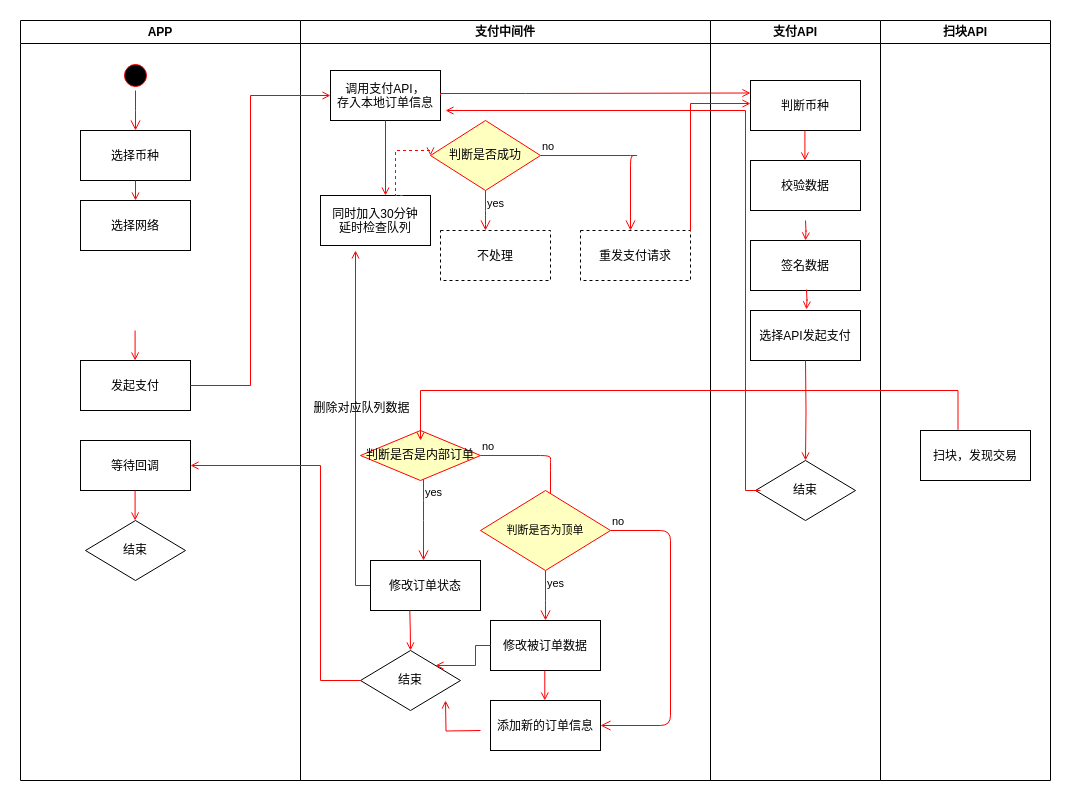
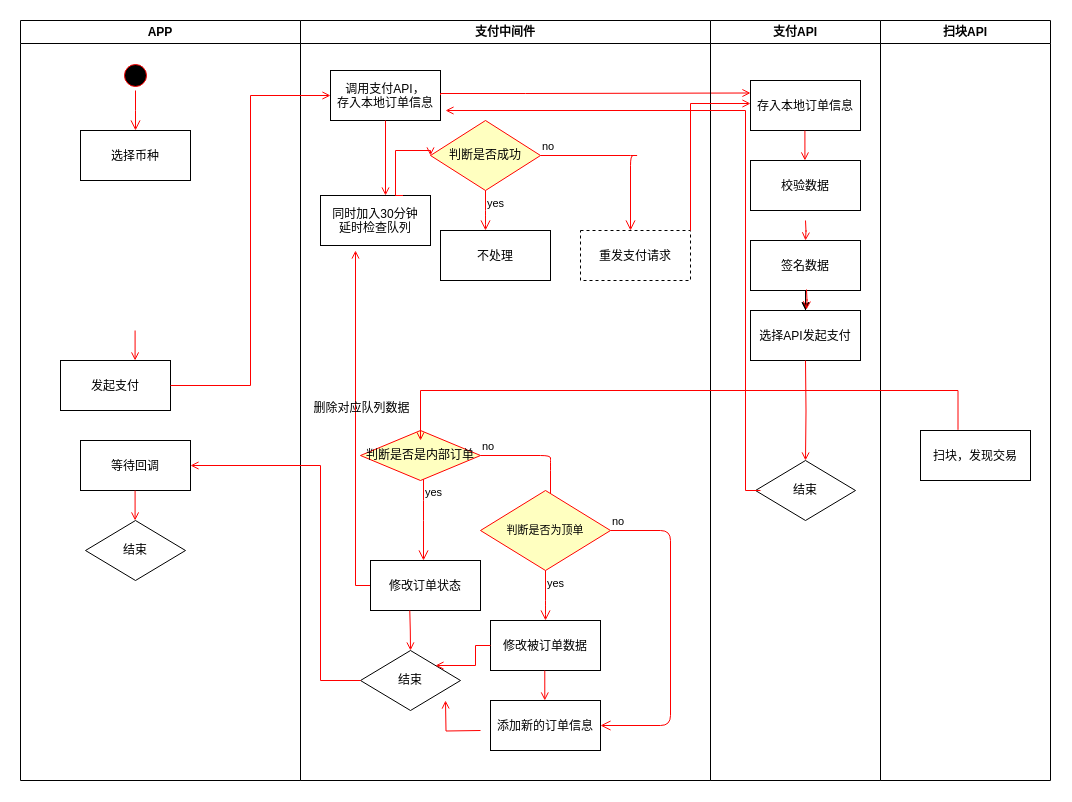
  <mxCell id="0" />
  <mxCell id="1" parent="0" />
  <mxCell id="2" value="APP" style="swimlane;whiteSpace=wrap" vertex="1" parent="1"><mxGeometry x="20" y="20" width="280" height="760" as="geometry" /></mxCell>
  <mxCell id="3" value="" style="ellipse;shape=startState;fillColor=#000000;strokeColor=#ff0000;" vertex="1" parent="2"><mxGeometry x="100" y="40" width="30" height="30" as="geometry" /></mxCell>
  <mxCell id="4" value="" style="edgeStyle=elbowEdgeStyle;elbow=horizontal;verticalAlign=bottom;endArrow=open;endSize=8;strokeColor=#FF0000;endFill=1;rounded=0" edge="1" parent="2" source="3" target="5"><mxGeometry x="100" y="40" as="geometry"><mxPoint x="115" y="110" as="targetPoint" /></mxGeometry></mxCell>
  <mxCell id="5" value="选择币种" style="" vertex="1" parent="2"><mxGeometry x="60" y="110" width="110" height="50" as="geometry" /></mxCell>
- <mxCell id="6" value="选择网络" style="" vertex="1" parent="2"><mxGeometry x="60" y="180" width="110" height="50" as="geometry" /></mxCell>
- <mxCell id="7" value="" style="endArrow=open;strokeColor=#FF0000;endFill=1;rounded=0;edgeStyle=orthogonalEdgeStyle;" edge="1" parent="2" source="5" target="6"><mxGeometry relative="1" as="geometry" /></mxCell>
- <mxCell id="8" value="发起支付" style="" vertex="1" parent="2"><mxGeometry x="60" y="340" width="110" height="50" as="geometry" /></mxCell>
+ <mxCell id="8" value="发起支付" style="" vertex="1" parent="2"><mxGeometry x="40" y="340" width="110" height="50" as="geometry" /></mxCell>
  <mxCell id="9" value="等待回调" style="" vertex="1" parent="2"><mxGeometry x="60" y="420" width="110" height="50" as="geometry" /></mxCell>
  <mxCell id="10" value="结束" style="rhombus;whiteSpace=wrap;html=1;" vertex="1" parent="2"><mxGeometry x="65" y="500" width="100" height="60" as="geometry" /></mxCell>
  <mxCell id="11" value="" style="endArrow=open;strokeColor=#FF0000;endFill=1;rounded=0;edgeStyle=orthogonalEdgeStyle;" edge="1" parent="2"><mxGeometry relative="1" as="geometry"><mxPoint x="114.58" y="470" as="sourcePoint" /><mxPoint x="114.58" y="500" as="targetPoint" /></mxGeometry></mxCell>
  <mxCell id="12" value="" style="endArrow=open;strokeColor=#FF0000;endFill=1;rounded=0;edgeStyle=orthogonalEdgeStyle;" edge="1" parent="2"><mxGeometry relative="1" as="geometry"><mxPoint x="114.58" y="310" as="sourcePoint" /><mxPoint x="114.58" y="340" as="targetPoint" /></mxGeometry></mxCell>
  <mxCell id="13" value="支付中间件" style="swimlane;whiteSpace=wrap" vertex="1" parent="1"><mxGeometry x="300" y="20" width="410" height="760" as="geometry" /></mxCell>
  <mxCell id="14" value="调用支付API，&#10;存入本地订单信息" style="" vertex="1" parent="13"><mxGeometry x="30" y="50" width="110" height="50" as="geometry" /></mxCell>
  <mxCell id="15" value="同时加入30分钟&#10;延时检查队列" style="" vertex="1" parent="13"><mxGeometry x="20" y="175" width="110" height="50" as="geometry" /></mxCell>
  <mxCell id="16" value="" style="endArrow=open;strokeColor=#FF0000;endFill=1;rounded=0;edgeStyle=orthogonalEdgeStyle;" edge="1" parent="13" source="14" target="15"><mxGeometry relative="1" as="geometry"><Array as="points"><mxPoint x="85" y="190" /><mxPoint x="85" y="190" /></Array></mxGeometry></mxCell>
  <mxCell id="17" value="" style="endArrow=open;strokeColor=#FF0000;endFill=1;rounded=0;edgeStyle=orthogonalEdgeStyle;entryX=0;entryY=0.25;entryDx=0;entryDy=0;" edge="1" parent="13" target="37"><mxGeometry relative="1" as="geometry"><mxPoint x="140" y="74.58" as="sourcePoint" /><mxPoint x="260" y="74.58" as="targetPoint" /><Array as="points"><mxPoint x="140" y="73" /><mxPoint x="225" y="73" /></Array></mxGeometry></mxCell>
  <mxCell id="18" value="" style="endArrow=open;strokeColor=#FF0000;endFill=1;rounded=0;edgeStyle=orthogonalEdgeStyle;exitX=0;exitY=0.5;exitDx=0;exitDy=0;" edge="1" parent="13" source="24"><mxGeometry relative="1" as="geometry"><mxPoint x="120" y="490" as="sourcePoint" /><mxPoint x="55" y="230" as="targetPoint" /><Array as="points"><mxPoint x="55" y="565" /></Array></mxGeometry></mxCell>
  <mxCell id="19" value="&lt;p&gt;&lt;br&gt;&lt;/p&gt;&lt;p&gt;&lt;font style=&quot;font-size: 12px&quot;&gt;删除对应队列数据&lt;/font&gt;&lt;/p&gt;" style="edgeLabel;html=1;align=center;verticalAlign=middle;resizable=0;points=[];labelBackgroundColor=none;" vertex="1" connectable="0" parent="18"><mxGeometry x="0.235" y="-1" relative="1" as="geometry"><mxPoint x="4" y="11" as="offset" /></mxGeometry></mxCell>
- <mxCell id="20" value="" style="endArrow=open;strokeColor=#FF0000;endFill=1;rounded=0;edgeStyle=orthogonalEdgeStyle;exitX=0.75;exitY=0;exitDx=0;exitDy=0;entryX=0;entryY=0.5;entryDx=0;entryDy=0;dashed=1;" edge="1" parent="13" source="15" target="31"><mxGeometry relative="1" as="geometry"><mxPoint x="95" y="110" as="sourcePoint" /><mxPoint x="130" y="120" as="targetPoint" /><Array as="points"><mxPoint x="95" y="175" /><mxPoint x="95" y="130" /><mxPoint x="130" y="130" /></Array></mxGeometry></mxCell>
+ <mxCell id="20" value="" style="endArrow=open;strokeColor=#FF0000;endFill=1;rounded=0;edgeStyle=orthogonalEdgeStyle;exitX=0.75;exitY=0;exitDx=0;exitDy=0;entryX=0;entryY=0.5;entryDx=0;entryDy=0;" edge="1" parent="13" source="15" target="31"><mxGeometry relative="1" as="geometry"><mxPoint x="95" y="110" as="sourcePoint" /><mxPoint x="130" y="120" as="targetPoint" /><Array as="points"><mxPoint x="95" y="175" /><mxPoint x="95" y="130" /><mxPoint x="130" y="130" /></Array></mxGeometry></mxCell>
  <mxCell id="21" value="判断是否是内部订单" style="rhombus;whiteSpace=wrap;html=1;fillColor=#ffffc0;strokeColor=#ff0000;labelBackgroundColor=none;" vertex="1" parent="13"><mxGeometry x="60" y="410" width="120" height="50" as="geometry" /></mxCell>
  <mxCell id="22" value="no" style="edgeStyle=orthogonalEdgeStyle;html=1;align=left;verticalAlign=bottom;endArrow=open;endSize=8;strokeColor=#ff0000;" edge="1" source="21" parent="13"><mxGeometry x="-1" relative="1" as="geometry"><mxPoint x="250" y="490" as="targetPoint" /><Array as="points"><mxPoint x="250" y="435" /><mxPoint x="250" y="440" /></Array></mxGeometry></mxCell>
  <mxCell id="23" value="yes" style="edgeStyle=orthogonalEdgeStyle;html=1;align=left;verticalAlign=top;endArrow=open;endSize=8;strokeColor=#ff0000;" edge="1" source="21" parent="13"><mxGeometry x="-1" relative="1" as="geometry"><mxPoint x="123" y="540" as="targetPoint" /><Array as="points"><mxPoint x="123" y="490" /><mxPoint x="123" y="520" /></Array></mxGeometry></mxCell>
  <mxCell id="24" value="修改订单状态" style="" vertex="1" parent="13"><mxGeometry x="70" y="540" width="110" height="50" as="geometry" /></mxCell>
  <mxCell id="25" value="结束" style="rhombus;whiteSpace=wrap;html=1;" vertex="1" parent="13"><mxGeometry x="60" y="630" width="100" height="60" as="geometry" /></mxCell>
  <mxCell id="26" value="修改被订单数据" style="" vertex="1" parent="13"><mxGeometry x="190" y="600" width="110" height="50" as="geometry" /></mxCell>
  <mxCell id="27" value="添加新的订单信息" style="" vertex="1" parent="13"><mxGeometry x="190" y="680" width="110" height="50" as="geometry" /></mxCell>
  <mxCell id="28" value="" style="endArrow=open;strokeColor=#FF0000;endFill=1;rounded=0;edgeStyle=orthogonalEdgeStyle;entryX=0.5;entryY=0;entryDx=0;entryDy=0;" edge="1" parent="13" target="25"><mxGeometry relative="1" as="geometry"><mxPoint x="109.29" y="590" as="sourcePoint" /><mxPoint x="109.29" y="620" as="targetPoint" /></mxGeometry></mxCell>
  <mxCell id="29" value="" style="endArrow=open;strokeColor=#FF0000;endFill=1;rounded=0;edgeStyle=orthogonalEdgeStyle;exitX=0;exitY=0.5;exitDx=0;exitDy=0;entryX=1;entryY=0;entryDx=0;entryDy=0;" edge="1" parent="13" source="26" target="25"><mxGeometry relative="1" as="geometry"><mxPoint x="-155.42" y="480" as="sourcePoint" /><mxPoint x="-155.42" y="510" as="targetPoint" /></mxGeometry></mxCell>
  <mxCell id="30" value="" style="endArrow=open;strokeColor=#FF0000;endFill=1;rounded=0;edgeStyle=orthogonalEdgeStyle;" edge="1" parent="13"><mxGeometry relative="1" as="geometry"><mxPoint x="244.29" y="650" as="sourcePoint" /><mxPoint x="244.29" y="680" as="targetPoint" /></mxGeometry></mxCell>
  <mxCell id="31" value="判断是否成功" style="rhombus;whiteSpace=wrap;html=1;fillColor=#ffffc0;strokeColor=#ff0000;labelBackgroundColor=none;" vertex="1" parent="13"><mxGeometry x="130" y="100" width="110" height="70" as="geometry" /></mxCell>
  <mxCell id="32" value="no" style="edgeStyle=orthogonalEdgeStyle;html=1;align=left;verticalAlign=bottom;endArrow=open;endSize=8;strokeColor=#ff0000;" edge="1" source="31" parent="13"><mxGeometry x="-1" relative="1" as="geometry"><mxPoint x="330" y="210" as="targetPoint" /><Array as="points"><mxPoint x="340" y="135" /><mxPoint x="340" y="135" /></Array></mxGeometry></mxCell>
  <mxCell id="33" value="yes" style="edgeStyle=orthogonalEdgeStyle;html=1;align=left;verticalAlign=top;endArrow=open;endSize=8;strokeColor=#ff0000;" edge="1" source="31" parent="13"><mxGeometry x="-1" relative="1" as="geometry"><mxPoint x="185" y="210" as="targetPoint" /><Array as="points"><mxPoint x="185" y="200" /></Array></mxGeometry></mxCell>
- <mxCell id="34" value="不处理" style="dashed=1;" vertex="1" parent="13"><mxGeometry x="140" y="210" width="110" height="50" as="geometry" /></mxCell>
+ <mxCell id="34" value="不处理" style="" vertex="1" parent="13"><mxGeometry x="140" y="210" width="110" height="50" as="geometry" /></mxCell>
  <mxCell id="35" value="重发支付请求" style="dashed=1;" vertex="1" parent="13"><mxGeometry x="280" y="210" width="110" height="50" as="geometry" /></mxCell>
  <mxCell id="36" value="支付API" style="swimlane;whiteSpace=wrap" vertex="1" parent="1"><mxGeometry x="710" y="20" width="170" height="760" as="geometry" /></mxCell>
- <mxCell id="37" value="判断币种" style="" vertex="1" parent="36"><mxGeometry x="40" y="60" width="110" height="50" as="geometry" /></mxCell>
+ <mxCell id="37" value="存入本地订单信息" style="" vertex="1" parent="36"><mxGeometry x="40" y="60" width="110" height="50" as="geometry" /></mxCell>
  <mxCell id="38" value="校验数据" style="" vertex="1" parent="36"><mxGeometry x="40" y="140" width="110" height="50" as="geometry" /></mxCell>
  <mxCell id="39" value="选择API发起支付" style="" vertex="1" parent="36"><mxGeometry x="40" y="290" width="110" height="50" as="geometry" /></mxCell>
  <mxCell id="40" value="结束" style="rhombus;whiteSpace=wrap;html=1;" vertex="1" parent="36"><mxGeometry x="45" y="440" width="100" height="60" as="geometry" /></mxCell>
+ <mxCell id="41" value="" style="edgeStyle=orthogonalEdgeStyle;rounded=0;orthogonalLoop=1;jettySize=auto;html=1;" edge="1" parent="36" source="42" target="39"><mxGeometry relative="1" as="geometry" /></mxCell>
  <mxCell id="42" value="签名数据" style="" vertex="1" parent="36"><mxGeometry x="40" y="220" width="110" height="50" as="geometry" /></mxCell>
  <mxCell id="43" value="" style="endArrow=open;strokeColor=#FF0000;endFill=1;rounded=0;edgeStyle=orthogonalEdgeStyle;" edge="1" parent="36"><mxGeometry relative="1" as="geometry"><mxPoint x="94.41" y="110" as="sourcePoint" /><mxPoint x="94.41" y="140" as="targetPoint" /></mxGeometry></mxCell>
  <mxCell id="44" value="扫块API" style="swimlane;whiteSpace=wrap" vertex="1" parent="1"><mxGeometry x="880" y="20" width="170" height="760" as="geometry" /></mxCell>
  <mxCell id="45" value="扫块，发现交易" style="" vertex="1" parent="44"><mxGeometry x="40" y="410" width="110" height="50" as="geometry" /></mxCell>
  <mxCell id="46" value="" style="endArrow=open;strokeColor=#FF0000;endFill=1;rounded=0;edgeStyle=orthogonalEdgeStyle;exitX=1;exitY=0.5;exitDx=0;exitDy=0;entryX=0;entryY=0.5;entryDx=0;entryDy=0;" edge="1" parent="1" source="8" target="14"><mxGeometry relative="1" as="geometry"><mxPoint x="385" y="190" as="sourcePoint" /><mxPoint x="250" y="60" as="targetPoint" /><Array as="points"><mxPoint x="250" y="385" /><mxPoint x="250" y="95" /></Array></mxGeometry></mxCell>
  <mxCell id="47" value="" style="endArrow=open;strokeColor=#FF0000;endFill=1;rounded=0;edgeStyle=orthogonalEdgeStyle;entryX=1;entryY=0.5;entryDx=0;entryDy=0;exitX=0;exitY=0.5;exitDx=0;exitDy=0;" edge="1" parent="1" source="25" target="9"><mxGeometry relative="1" as="geometry"><mxPoint x="320" y="690" as="sourcePoint" /><mxPoint x="370" y="525" as="targetPoint" /><Array as="points"><mxPoint x="320" y="680" /><mxPoint x="320" y="465" /></Array></mxGeometry></mxCell>
  <mxCell id="48" value="" style="endArrow=open;strokeColor=#FF0000;endFill=1;rounded=0;edgeStyle=orthogonalEdgeStyle;exitX=0.341;exitY=-0.013;exitDx=0;exitDy=0;exitPerimeter=0;" edge="1" parent="1" source="45"><mxGeometry relative="1" as="geometry"><mxPoint x="857.5" y="440" as="sourcePoint" /><mxPoint x="420" y="440" as="targetPoint" /><Array as="points"><mxPoint x="958" y="390" /><mxPoint x="420" y="390" /></Array></mxGeometry></mxCell>
  <mxCell id="49" value="&lt;pre style=&quot;font-size: 11px&quot;&gt;判断是否为顶单&lt;/pre&gt;" style="rhombus;whiteSpace=wrap;html=1;fillColor=#ffffc0;strokeColor=#ff0000;labelBackgroundColor=none;" vertex="1" parent="1"><mxGeometry x="480" y="490" width="130" height="80" as="geometry" /></mxCell>
  <mxCell id="50" value="no" style="edgeStyle=orthogonalEdgeStyle;html=1;align=left;verticalAlign=bottom;endArrow=open;endSize=8;strokeColor=#ff0000;entryX=1;entryY=0.5;entryDx=0;entryDy=0;" edge="1" source="49" parent="1" target="27"><mxGeometry x="-1" relative="1" as="geometry"><mxPoint x="670" y="740" as="targetPoint" /><Array as="points"><mxPoint x="670" y="530" /><mxPoint x="670" y="725" /></Array></mxGeometry></mxCell>
  <mxCell id="51" value="yes" style="edgeStyle=orthogonalEdgeStyle;html=1;align=left;verticalAlign=top;endArrow=open;endSize=8;strokeColor=#ff0000;" edge="1" source="49" parent="1"><mxGeometry x="-1" relative="1" as="geometry"><mxPoint x="545" y="620" as="targetPoint" /><Array as="points"><mxPoint x="545" y="610" /></Array></mxGeometry></mxCell>
  <mxCell id="52" value="" style="endArrow=open;strokeColor=#FF0000;endFill=1;rounded=0;edgeStyle=orthogonalEdgeStyle;" edge="1" parent="1"><mxGeometry relative="1" as="geometry"><mxPoint x="480" y="730" as="sourcePoint" /><mxPoint x="445" y="700" as="targetPoint" /></mxGeometry></mxCell>
  <mxCell id="53" value="" style="endArrow=open;strokeColor=#FF0000;endFill=1;rounded=0;edgeStyle=orthogonalEdgeStyle;exitX=1;exitY=0;exitDx=0;exitDy=0;" edge="1" parent="1" source="35"><mxGeometry relative="1" as="geometry"><mxPoint x="450" y="104.58" as="sourcePoint" /><mxPoint x="750" y="103" as="targetPoint" /><Array as="points"><mxPoint x="690" y="103" /></Array></mxGeometry></mxCell>
  <mxCell id="54" value="" style="endArrow=open;strokeColor=#FF0000;endFill=1;rounded=0;edgeStyle=orthogonalEdgeStyle;entryX=0.5;entryY=0;entryDx=0;entryDy=0;" edge="1" parent="1"><mxGeometry relative="1" as="geometry"><mxPoint x="805" y="220" as="sourcePoint" /><mxPoint x="805" y="240" as="targetPoint" /></mxGeometry></mxCell>
  <mxCell id="55" value="" style="endArrow=open;strokeColor=#FF0000;endFill=1;rounded=0;edgeStyle=orthogonalEdgeStyle;entryX=0.5;entryY=0;entryDx=0;entryDy=0;" edge="1" parent="1" target="40"><mxGeometry relative="1" as="geometry"><mxPoint x="805" y="360" as="sourcePoint" /><mxPoint x="814.41" y="170" as="targetPoint" /></mxGeometry></mxCell>
  <mxCell id="56" value="" style="endArrow=open;strokeColor=#FF0000;endFill=1;rounded=0;edgeStyle=orthogonalEdgeStyle;entryX=0.5;entryY=0;entryDx=0;entryDy=0;" edge="1" parent="1"><mxGeometry relative="1" as="geometry"><mxPoint x="806" y="289" as="sourcePoint" /><mxPoint x="806" y="309" as="targetPoint" /></mxGeometry></mxCell>
  <mxCell id="57" value="" style="endArrow=open;strokeColor=#FF0000;endFill=1;rounded=0;edgeStyle=orthogonalEdgeStyle;exitX=0;exitY=0.5;exitDx=0;exitDy=0;" edge="1" parent="1"><mxGeometry relative="1" as="geometry"><mxPoint x="760" y="490" as="sourcePoint" /><mxPoint x="445" y="110" as="targetPoint" /><Array as="points"><mxPoint x="745" y="490" /><mxPoint x="745" y="110" /></Array></mxGeometry></mxCell>
